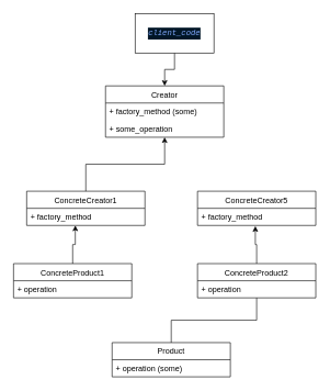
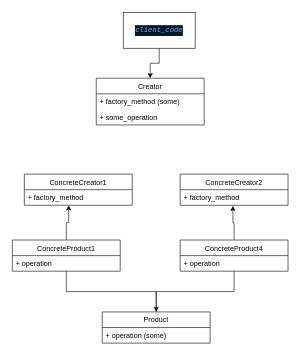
  <mxCell id="0" />
  <mxCell id="1" parent="0" />
  <mxCell id="2" value="Creator" style="swimlane;fontStyle=0;childLayout=stackLayout;horizontal=1;startSize=26;fillColor=none;horizontalStack=0;resizeParent=1;resizeParentMax=0;resizeLast=0;collapsible=1;marginBottom=0;" vertex="1" parent="1"><mxGeometry x="160" y="130" width="180" height="78" as="geometry" /></mxCell>
  <mxCell id="3" value="+ factory_method (some)" style="text;strokeColor=none;fillColor=none;align=left;verticalAlign=top;spacingLeft=4;spacingRight=4;overflow=hidden;rotatable=0;points=[[0,0.5],[1,0.5]];portConstraint=eastwest;" vertex="1" parent="2"><mxGeometry y="26" width="180" height="26" as="geometry" /></mxCell>
  <mxCell id="4" value="+ some_operation" style="text;strokeColor=none;fillColor=none;align=left;verticalAlign=top;spacingLeft=4;spacingRight=4;overflow=hidden;rotatable=0;points=[[0,0.5],[1,0.5]];portConstraint=eastwest;" vertex="1" parent="2"><mxGeometry y="52" width="180" height="26" as="geometry" /></mxCell>
- <mxCell id="5" style="edgeStyle=orthogonalEdgeStyle;rounded=0;orthogonalLoop=1;jettySize=auto;html=1;entryX=0.5;entryY=1;entryDx=0;entryDy=0;entryPerimeter=0;" edge="1" parent="1" source="6" target="4"><mxGeometry relative="1" as="geometry" /></mxCell>
  <mxCell id="6" value="ConcreteCreator1" style="swimlane;fontStyle=0;childLayout=stackLayout;horizontal=1;startSize=26;fillColor=none;horizontalStack=0;resizeParent=1;resizeParentMax=0;resizeLast=0;collapsible=1;marginBottom=0;" vertex="1" parent="1"><mxGeometry x="40" y="290" width="180" height="52" as="geometry" /></mxCell>
  <mxCell id="7" value="+ factory_method " style="text;strokeColor=none;fillColor=none;align=left;verticalAlign=top;spacingLeft=4;spacingRight=4;overflow=hidden;rotatable=0;points=[[0,0.5],[1,0.5]];portConstraint=eastwest;" vertex="1" parent="6"><mxGeometry y="26" width="180" height="26" as="geometry" /></mxCell>
- <mxCell id="8" value="ConcreteCreator5" style="swimlane;fontStyle=0;childLayout=stackLayout;horizontal=1;startSize=26;fillColor=none;horizontalStack=0;resizeParent=1;resizeParentMax=0;resizeLast=0;collapsible=1;marginBottom=0;" vertex="1" parent="1"><mxGeometry x="300" y="290" width="180" height="52" as="geometry" /></mxCell>
+ <mxCell id="8" value="ConcreteCreator2" style="swimlane;fontStyle=0;childLayout=stackLayout;horizontal=1;startSize=26;fillColor=none;horizontalStack=0;resizeParent=1;resizeParentMax=0;resizeLast=0;collapsible=1;marginBottom=0;" vertex="1" parent="1"><mxGeometry x="300" y="290" width="180" height="52" as="geometry" /></mxCell>
  <mxCell id="9" value="+ factory_method " style="text;strokeColor=none;fillColor=none;align=left;verticalAlign=top;spacingLeft=4;spacingRight=4;overflow=hidden;rotatable=0;points=[[0,0.5],[1,0.5]];portConstraint=eastwest;" vertex="1" parent="8"><mxGeometry y="26" width="180" height="26" as="geometry" /></mxCell>
  <mxCell id="10" style="edgeStyle=orthogonalEdgeStyle;rounded=0;orthogonalLoop=1;jettySize=auto;html=1;entryX=0.411;entryY=1;entryDx=0;entryDy=0;entryPerimeter=0;" edge="1" parent="1" source="12" target="7"><mxGeometry relative="1" as="geometry" /></mxCell>
+ <mxCell id="11" style="edgeStyle=orthogonalEdgeStyle;rounded=0;orthogonalLoop=1;jettySize=auto;html=1;entryX=0.5;entryY=0;entryDx=0;entryDy=0;" edge="1" parent="1" source="12" target="18"><mxGeometry relative="1" as="geometry" /></mxCell>
  <mxCell id="12" value="ConcreteProduct1" style="swimlane;fontStyle=0;childLayout=stackLayout;horizontal=1;startSize=26;fillColor=none;horizontalStack=0;resizeParent=1;resizeParentMax=0;resizeLast=0;collapsible=1;marginBottom=0;" vertex="1" parent="1"><mxGeometry x="20" y="400" width="180" height="52" as="geometry" /></mxCell>
  <mxCell id="13" value="+ operation " style="text;strokeColor=none;fillColor=none;align=left;verticalAlign=top;spacingLeft=4;spacingRight=4;overflow=hidden;rotatable=0;points=[[0,0.5],[1,0.5]];portConstraint=eastwest;" vertex="1" parent="12"><mxGeometry y="26" width="180" height="26" as="geometry" /></mxCell>
  <mxCell id="14" style="edgeStyle=orthogonalEdgeStyle;rounded=0;orthogonalLoop=1;jettySize=auto;html=1;entryX=0.489;entryY=1.038;entryDx=0;entryDy=0;entryPerimeter=0;" edge="1" parent="1" source="16" target="9"><mxGeometry relative="1" as="geometry" /></mxCell>
  <mxCell id="15" style="edgeStyle=orthogonalEdgeStyle;rounded=0;orthogonalLoop=1;jettySize=auto;html=1;entryX=0.5;entryY=0;entryDx=0;entryDy=0;endArrow=none;" edge="1" parent="1" source="16" target="18"><mxGeometry relative="1" as="geometry" /></mxCell>
- <mxCell id="16" value="ConcreteProduct2" style="swimlane;fontStyle=0;childLayout=stackLayout;horizontal=1;startSize=26;fillColor=none;horizontalStack=0;resizeParent=1;resizeParentMax=0;resizeLast=0;collapsible=1;marginBottom=0;" vertex="1" parent="1"><mxGeometry x="300" y="400" width="180" height="52" as="geometry" /></mxCell>
+ <mxCell id="16" value="ConcreteProduct4" style="swimlane;fontStyle=0;childLayout=stackLayout;horizontal=1;startSize=26;fillColor=none;horizontalStack=0;resizeParent=1;resizeParentMax=0;resizeLast=0;collapsible=1;marginBottom=0;" vertex="1" parent="1"><mxGeometry x="300" y="400" width="180" height="52" as="geometry" /></mxCell>
  <mxCell id="17" value="+ operation " style="text;strokeColor=none;fillColor=none;align=left;verticalAlign=top;spacingLeft=4;spacingRight=4;overflow=hidden;rotatable=0;points=[[0,0.5],[1,0.5]];portConstraint=eastwest;" vertex="1" parent="16"><mxGeometry y="26" width="180" height="26" as="geometry" /></mxCell>
  <mxCell id="18" value="Product" style="swimlane;fontStyle=0;childLayout=stackLayout;horizontal=1;startSize=26;fillColor=none;horizontalStack=0;resizeParent=1;resizeParentMax=0;resizeLast=0;collapsible=1;marginBottom=0;" vertex="1" parent="1"><mxGeometry x="170" y="520" width="180" height="52" as="geometry" /></mxCell>
  <mxCell id="19" value="+ operation (some) " style="text;strokeColor=none;fillColor=none;align=left;verticalAlign=top;spacingLeft=4;spacingRight=4;overflow=hidden;rotatable=0;points=[[0,0.5],[1,0.5]];portConstraint=eastwest;" vertex="1" parent="18"><mxGeometry y="26" width="180" height="26" as="geometry" /></mxCell>
  <mxCell id="20" style="edgeStyle=orthogonalEdgeStyle;rounded=0;orthogonalLoop=1;jettySize=auto;html=1;" edge="1" parent="1" source="21" target="2"><mxGeometry relative="1" as="geometry" /></mxCell>
  <mxCell id="21" value="&lt;div style=&quot;color: rgb(214 , 222 , 235) ; background-color: rgb(1 , 22 , 39) ; font-family: &amp;#34;menlo&amp;#34; , &amp;#34;monaco&amp;#34; , &amp;#34;courier new&amp;#34; , monospace ; line-height: 18px&quot;&gt;&lt;span style=&quot;color: #82aaff ; font-style: italic&quot;&gt;client_code&lt;/span&gt;&lt;/div&gt;" style="rounded=0;whiteSpace=wrap;html=1;" vertex="1" parent="1"><mxGeometry x="205" y="20" width="120" height="60" as="geometry" /></mxCell>
